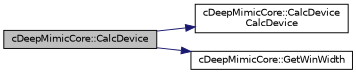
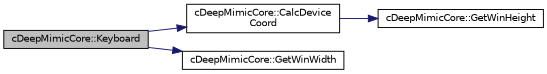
  digraph {
    rankdir=LR
    node [color=black fillcolor=white fontname=Helvetica fontsize=10 shape=record style=filled]
    edge [color=midnightblue fontname=Helvetica fontsize=10 labelfontname=Helvetica labelfontsize=10 style=solid]
-   n1 [fillcolor=grey75 fontcolor=black height=0.2 label="cDeepMimicCore::CalcDevice" width=0.4]
-   n2 [height=0.2 label="cDeepMimicCore::CalcDevice\lCalcDevice" width=0.4]
+   n1 [fillcolor=grey75 fontcolor=black height=0.2 label="cDeepMimicCore::Keyboard" width=0.4]
+   n2 [height=0.2 label="cDeepMimicCore::CalcDevice\lCoord" width=0.4]
    n3 [height=0.2 label="cDeepMimicCore::GetWinWidth" width=0.4]
+   n4 [height=0.2 label="cDeepMimicCore::GetWinHeight" width=0.4]
    n1 -> n2
    n1 -> n3
+   n2 -> n4
  }
